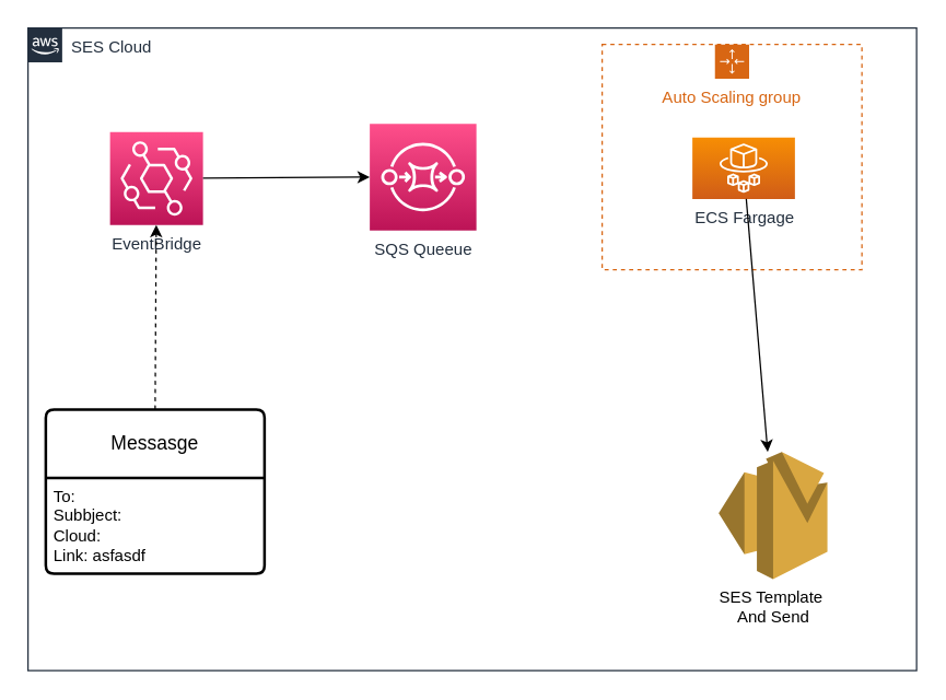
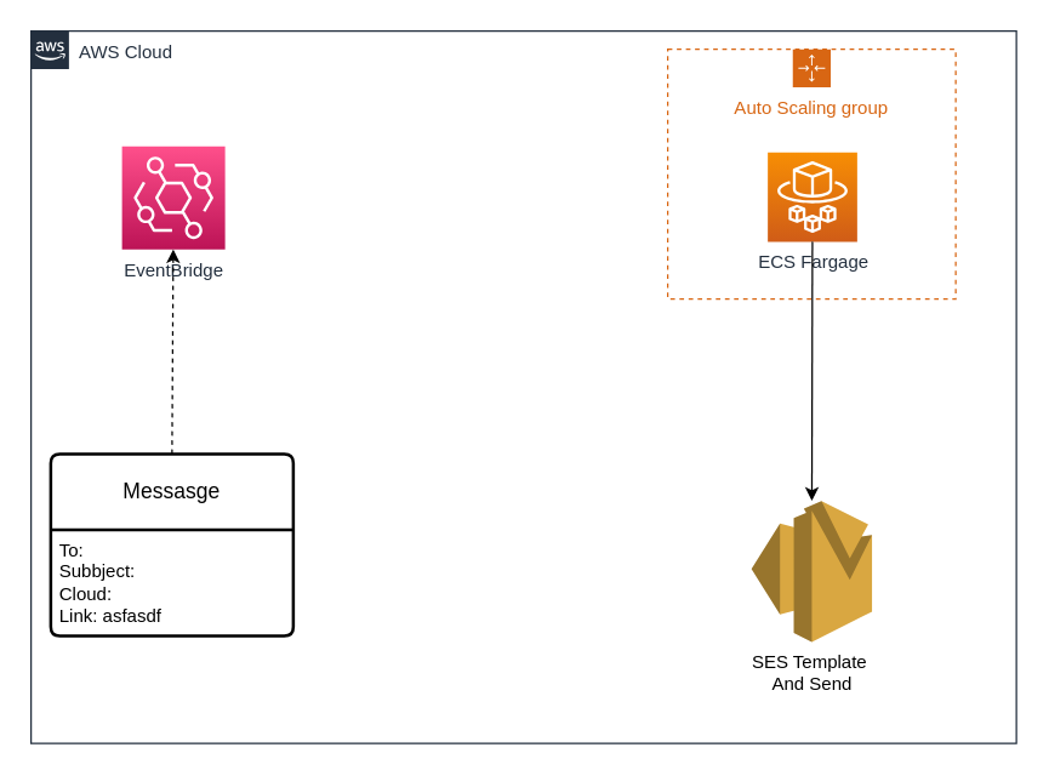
  <mxCell id="0" />
  <mxCell id="1" parent="0" />
- <mxCell id="2" value="SES Cloud" style="points=[[0,0],[0.25,0],[0.5,0],[0.75,0],[1,0],[1,0.25],[1,0.5],[1,0.75],[1,1],[0.75,1],[0.5,1],[0.25,1],[0,1],[0,0.75],[0,0.5],[0,0.25]];outlineConnect=0;gradientColor=none;html=1;whiteSpace=wrap;fontSize=12;fontStyle=0;container=1;pointerEvents=0;collapsible=0;recursiveResize=0;shape=mxgraph.aws4.group;grIcon=mxgraph.aws4.group_aws_cloud_alt;strokeColor=#232F3E;fillColor=none;verticalAlign=top;align=left;spacingLeft=30;fontColor=#232F3E;dashed=0;" vertex="1" parent="1"><mxGeometry x="20" y="20" width="650" height="470" as="geometry" /></mxCell>
+ <mxCell id="2" value="AWS Cloud" style="points=[[0,0],[0.25,0],[0.5,0],[0.75,0],[1,0],[1,0.25],[1,0.5],[1,0.75],[1,1],[0.75,1],[0.5,1],[0.25,1],[0,1],[0,0.75],[0,0.5],[0,0.25]];outlineConnect=0;gradientColor=none;html=1;whiteSpace=wrap;fontSize=12;fontStyle=0;container=1;pointerEvents=0;collapsible=0;recursiveResize=0;shape=mxgraph.aws4.group;grIcon=mxgraph.aws4.group_aws_cloud_alt;strokeColor=#232F3E;fillColor=none;verticalAlign=top;align=left;spacingLeft=30;fontColor=#232F3E;dashed=0;" vertex="1" parent="1"><mxGeometry x="20" y="20" width="650" height="470" as="geometry" /></mxCell>
  <mxCell id="3" value="Messasge" style="swimlane;childLayout=stackLayout;horizontal=1;startSize=50;horizontalStack=0;rounded=1;fontSize=14;fontStyle=0;strokeWidth=2;resizeParent=0;resizeLast=1;shadow=0;dashed=0;align=center;arcSize=4;whiteSpace=wrap;html=1;" vertex="1" parent="2"><mxGeometry x="13" y="279" width="160" height="120" as="geometry" /></mxCell>
  <mxCell id="4" value="To:&amp;nbsp;&lt;br&gt;Subbject:&amp;nbsp;&lt;br&gt;Cloud:&lt;br&gt;Link: asfasdf" style="align=left;strokeColor=none;fillColor=none;spacingLeft=4;fontSize=12;verticalAlign=top;resizable=0;rotatable=0;part=1;html=1;" vertex="1" parent="3"><mxGeometry y="50" width="160" height="70" as="geometry" /></mxCell>
  <mxCell id="5" value="EventBridge" style="sketch=0;points=[[0,0,0],[0.25,0,0],[0.5,0,0],[0.75,0,0],[1,0,0],[0,1,0],[0.25,1,0],[0.5,1,0],[0.75,1,0],[1,1,0],[0,0.25,0],[0,0.5,0],[0,0.75,0],[1,0.25,0],[1,0.5,0],[1,0.75,0]];outlineConnect=0;fontColor=#232F3E;gradientColor=#FF4F8B;gradientDirection=north;fillColor=#BC1356;strokeColor=#ffffff;dashed=0;verticalLabelPosition=bottom;verticalAlign=top;align=center;html=1;fontSize=12;fontStyle=0;aspect=fixed;shape=mxgraph.aws4.resourceIcon;resIcon=mxgraph.aws4.eventbridge;" vertex="1" parent="2"><mxGeometry x="60" y="76" width="68" height="68" as="geometry" /></mxCell>
  <mxCell id="6" value="" style="endArrow=classic;html=1;rounded=0;exitX=0.5;exitY=0;exitDx=0;exitDy=0;dashed=1;" edge="1" parent="2" source="3" target="5"><mxGeometry width="50" height="50" relative="1" as="geometry"><mxPoint x="170" y="140" as="sourcePoint" /><mxPoint x="220" y="90" as="targetPoint" /></mxGeometry></mxCell>
- <mxCell id="7" value="SQS Queeue" style="sketch=0;points=[[0,0,0],[0.25,0,0],[0.5,0,0],[0.75,0,0],[1,0,0],[0,1,0],[0.25,1,0],[0.5,1,0],[0.75,1,0],[1,1,0],[0,0.25,0],[0,0.5,0],[0,0.75,0],[1,0.25,0],[1,0.5,0],[1,0.75,0]];outlineConnect=0;fontColor=#232F3E;gradientColor=#FF4F8B;gradientDirection=north;fillColor=#BC1356;strokeColor=#ffffff;dashed=0;verticalLabelPosition=bottom;verticalAlign=top;align=center;html=1;fontSize=12;fontStyle=0;aspect=fixed;shape=mxgraph.aws4.resourceIcon;resIcon=mxgraph.aws4.sqs;" vertex="1" parent="2"><mxGeometry x="250" y="70" width="78" height="78" as="geometry" /></mxCell>
  <mxCell id="8" value="Auto Scaling group" style="points=[[0,0],[0.25,0],[0.5,0],[0.75,0],[1,0],[1,0.25],[1,0.5],[1,0.75],[1,1],[0.75,1],[0.5,1],[0.25,1],[0,1],[0,0.75],[0,0.5],[0,0.25]];outlineConnect=0;gradientColor=none;html=1;whiteSpace=wrap;fontSize=12;fontStyle=0;container=1;pointerEvents=0;collapsible=0;recursiveResize=0;shape=mxgraph.aws4.groupCenter;grIcon=mxgraph.aws4.group_auto_scaling_group;grStroke=1;strokeColor=#D86613;fillColor=none;verticalAlign=top;align=center;fontColor=#D86613;dashed=1;spacingTop=25;" vertex="1" parent="2"><mxGeometry x="420" y="12" width="190" height="164.75" as="geometry" /></mxCell>
- <mxCell id="9" value="ECS Fargage" style="sketch=0;points=[[0,0,0],[0.25,0,0],[0.5,0,0],[0.75,0,0],[1,0,0],[0,1,0],[0.25,1,0],[0.5,1,0],[0.75,1,0],[1,1,0],[0,0.25,0],[0,0.5,0],[0,0.75,0],[1,0.25,0],[1,0.5,0],[1,0.75,0]];outlineConnect=0;fontColor=#232F3E;gradientColor=#F78E04;gradientDirection=north;fillColor=#D05C17;strokeColor=#ffffff;dashed=0;verticalLabelPosition=bottom;verticalAlign=top;align=center;html=1;fontSize=12;fontStyle=0;aspect=fixed;shape=mxgraph.aws4.resourceIcon;resIcon=mxgraph.aws4.fargate;" vertex="1" parent="8"><mxGeometry x="66" y="68" width="75" height="45" as="geometry" /></mxCell>
- <mxCell id="10" value="SES Template&amp;nbsp;&lt;br&gt;And Send" style="outlineConnect=0;dashed=0;verticalLabelPosition=bottom;verticalAlign=top;align=center;html=1;shape=mxgraph.aws3.ses;fillColor=#D9A741;gradientColor=none;" vertex="1" parent="2"><mxGeometry x="505.25" y="310" width="79.5" height="93" as="geometry" /></mxCell>
- <mxCell id="11" value="" style="endArrow=classic;html=1;rounded=0;entryX=0;entryY=0.5;entryDx=0;entryDy=0;entryPerimeter=0;" edge="1" parent="2" source="5" target="7"><mxGeometry width="50" height="50" relative="1" as="geometry"><mxPoint x="180" y="220" as="sourcePoint" /><mxPoint x="230" y="170" as="targetPoint" /></mxGeometry></mxCell>
+ <mxCell id="9" value="ECS Fargage" style="sketch=0;points=[[0,0,0],[0.25,0,0],[0.5,0,0],[0.75,0,0],[1,0,0],[0,1,0],[0.25,1,0],[0.5,1,0],[0.75,1,0],[1,1,0],[0,0.25,0],[0,0.5,0],[0,0.75,0],[1,0.25,0],[1,0.5,0],[1,0.75,0]];outlineConnect=0;fontColor=#232F3E;gradientColor=#F78E04;gradientDirection=north;fillColor=#D05C17;strokeColor=#ffffff;dashed=0;verticalLabelPosition=bottom;verticalAlign=top;align=center;html=1;fontSize=12;fontStyle=0;aspect=fixed;shape=mxgraph.aws4.resourceIcon;resIcon=mxgraph.aws4.fargate;" vertex="1" parent="8"><mxGeometry x="66" y="68" width="59" height="59" as="geometry" /></mxCell>
+ <mxCell id="10" value="SES Template&amp;nbsp;&lt;br&gt;And Send" style="outlineConnect=0;dashed=0;verticalLabelPosition=bottom;verticalAlign=top;align=center;html=1;shape=mxgraph.aws3.ses;fillColor=#D9A741;gradientColor=none;" vertex="1" parent="2"><mxGeometry x="475.25" y="310" width="79.5" height="93" as="geometry" /></mxCell>
  <mxCell id="12" value="" style="endArrow=classic;html=1;rounded=0;" edge="1" parent="2" source="9" target="10"><mxGeometry width="50" height="50" relative="1" as="geometry"><mxPoint x="320" y="230" as="sourcePoint" /><mxPoint x="478" y="269" as="targetPoint" /></mxGeometry></mxCell>
